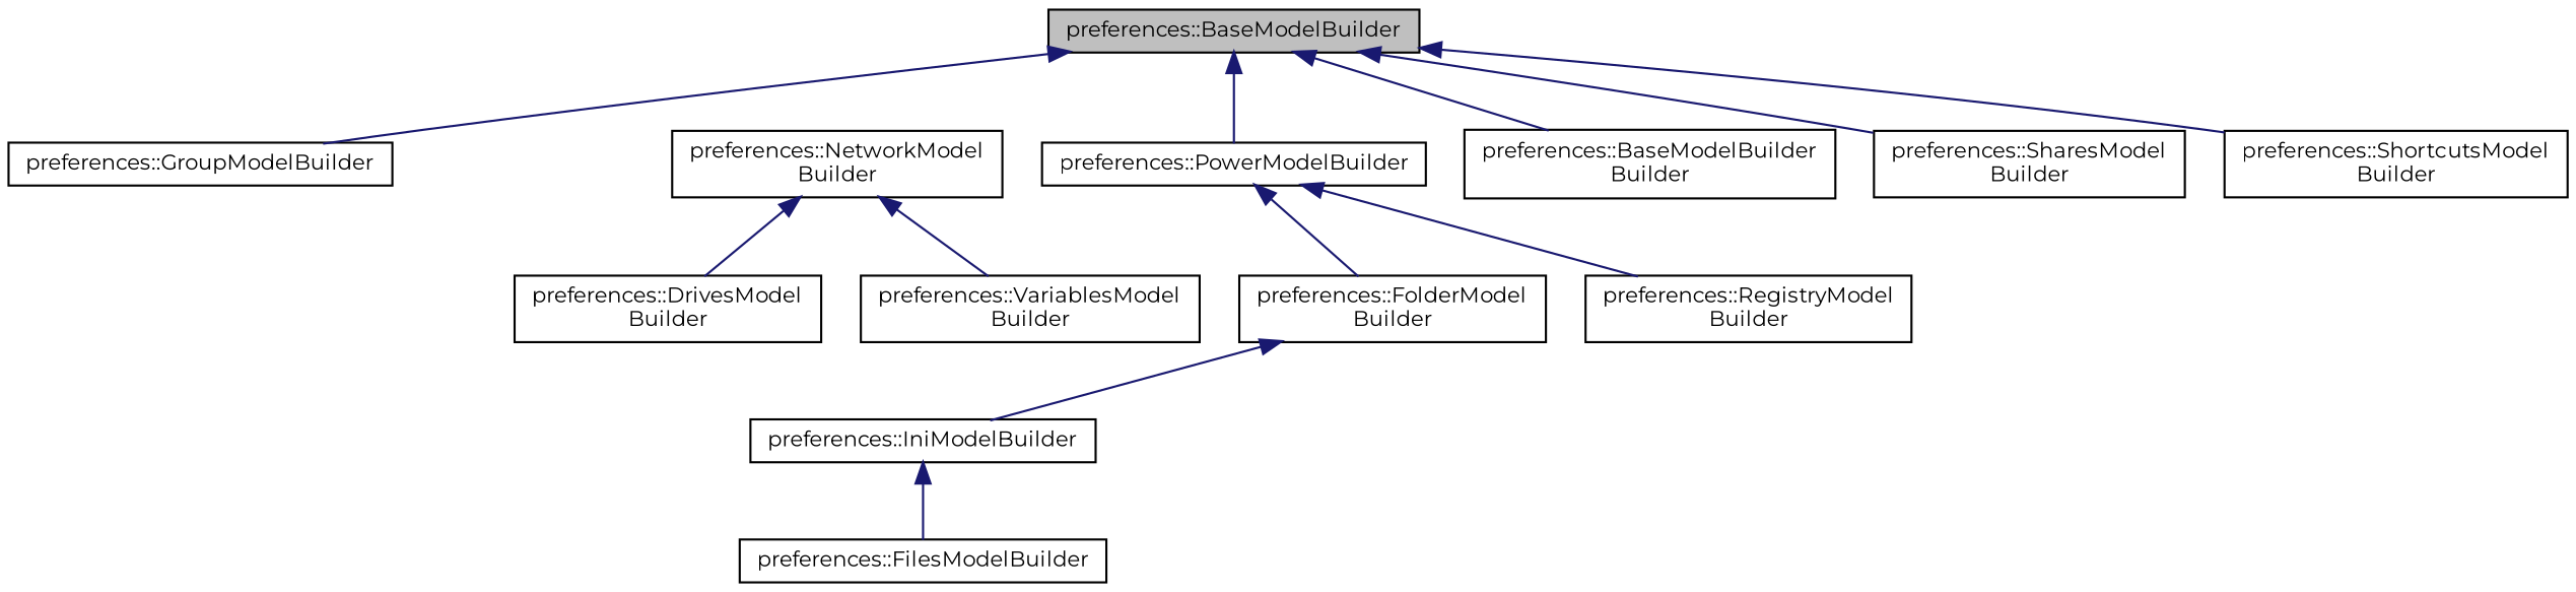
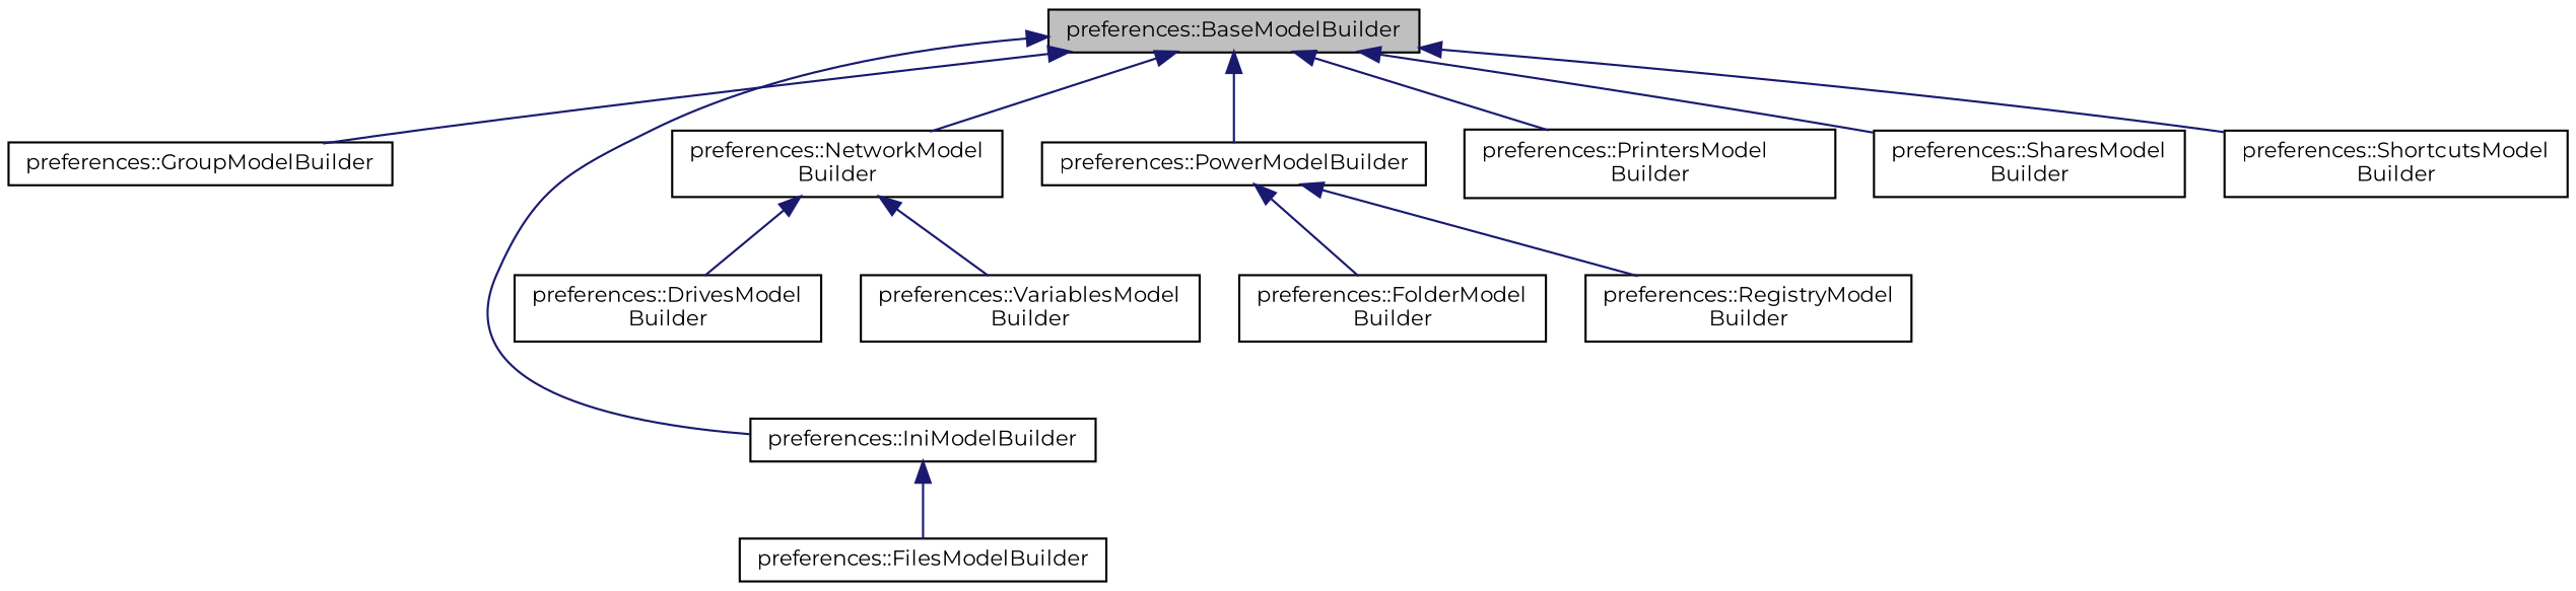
  digraph {
    fontname=Montserrat
    rankdir=TB
    node [color=black fillcolor=white fontname=Montserrat fontsize=10 shape=record style=filled]
    edge [color=midnightblue dir=back fontname=Montserrat fontsize=10 labelfontname=Helvetica labelfontsize=10 style=solid]
    n1 [fillcolor=grey75 fontcolor=black height=0.2 label="preferences::BaseModelBuilder" width=0.4]
    n2 [height=0.2 label="preferences::GroupModelBuilder" width=0.4]
    n3 [height=0.2 label="preferences::IniModelBuilder" width=0.4]
    n4 [height=0.2 label="preferences::NetworkModel\lBuilder" width=0.4]
    n5 [height=0.2 label="preferences::PowerModelBuilder" width=0.4]
-   n6 [height=0.2 label="preferences::BaseModelBuilder\lBuilder" width=0.4]
+   n6 [height=0.2 label="preferences::PrintersModel\lBuilder" width=0.4]
    n7 [height=0.2 label="preferences::SharesModel\lBuilder" width=0.4]
    n8 [height=0.2 label="preferences::ShortcutsModel\lBuilder" width=0.4]
    n9 [height=0.2 label="preferences::DrivesModel\lBuilder" width=0.4]
    n10 [height=0.2 label="preferences::FilesModelBuilder" width=0.4]
    n11 [height=0.2 label="preferences::FolderModel\lBuilder" width=0.4]
    n12 [height=0.2 label="preferences::VariablesModel\lBuilder" width=0.4]
    n13 [height=0.2 label="preferences::RegistryModel\lBuilder" width=0.4]
    n1 -> n2
-   n11 -> n3
+   n1 -> n3
+   n1 -> n4
    n1 -> n5
    n1 -> n6
    n1 -> n7
    n1 -> n8
    n3 -> n10
    n4 -> n9
    n4 -> n12
    n5 -> n11
    n5 -> n13
  }
